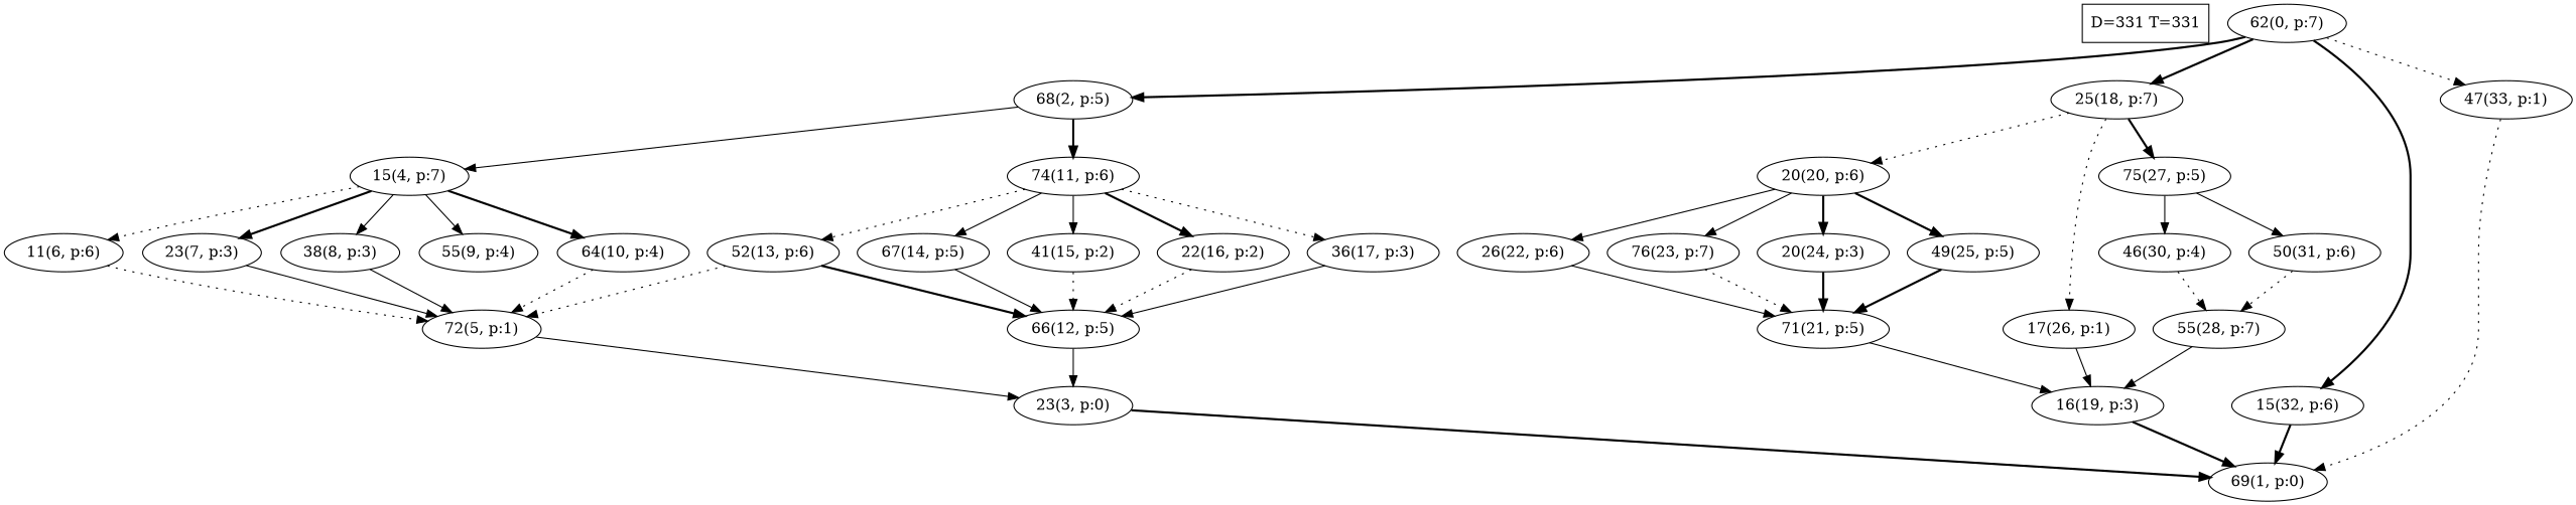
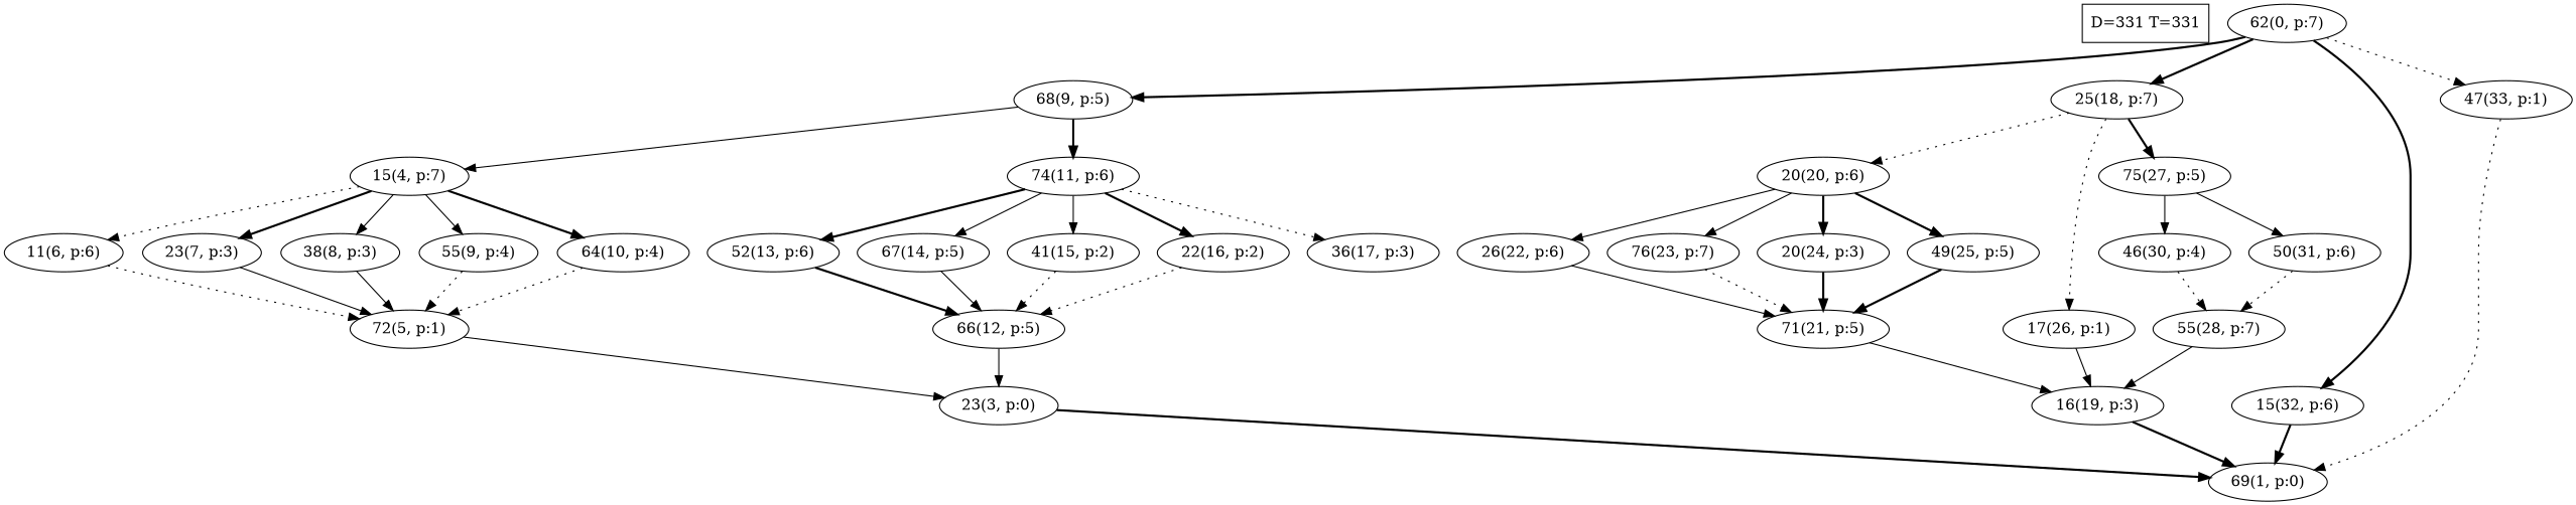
  digraph {
    edge [style=solid]
    n1 [label="D=331 T=331" shape=box]
    n2 [label="62(0, p:7)"]
-   n3 [label="68(2, p:5)"]
+   n3 [label="68(9, p:5)"]
    n4 [label="25(18, p:7)"]
    n5 [label="15(32, p:6)"]
    n6 [label="47(33, p:1)"]
    n7 [label="15(4, p:7)"]
    n8 [label="74(11, p:6)"]
    n9 [label="20(20, p:6)"]
    n10 [label="17(26, p:1)"]
    n11 [label="75(27, p:5)"]
    n12 [label="69(1, p:0)"]
    n13 [label="11(6, p:6)"]
    n14 [label="23(7, p:3)"]
    n15 [label="38(8, p:3)"]
    n16 [label="55(9, p:4)"]
    n17 [label="64(10, p:4)"]
    n18 [label="52(13, p:6)"]
    n19 [label="67(14, p:5)"]
    n20 [label="41(15, p:2)"]
    n21 [label="22(16, p:2)"]
    n22 [label="36(17, p:3)"]
    n23 [label="23(3, p:0)"]
    n24 [label="72(5, p:1)"]
    n25 [label="66(12, p:5)"]
    n26 [label="26(22, p:6)"]
    n27 [label="76(23, p:7)"]
    n28 [label="20(24, p:3)"]
    n29 [label="49(25, p:5)"]
    n30 [label="16(19, p:3)"]
    n31 [label="46(30, p:4)"]
    n32 [label="50(31, p:6)"]
    n33 [label="71(21, p:5)"]
    n34 [label="55(28, p:7)"]
    n2 -> n3 [style=bold]
    n2 -> n4 [style=bold]
    n2 -> n5 [style=bold]
    n2 -> n6 [style=dotted]
    n3 -> n7
    n3 -> n8 [style=bold]
    n4 -> n9 [style=dotted]
    n4 -> n10 [style=dotted]
    n4 -> n11 [style=bold]
    n5 -> n12 [style=bold]
    n6 -> n12 [style=dotted]
    n7 -> n13 [style=dotted]
    n7 -> n14 [style=bold]
    n7 -> n15
    n7 -> n16
    n7 -> n17 [style=bold]
-   n8 -> n18 [style=dotted]
+   n8 -> n18 [style=bold]
    n8 -> n19
    n8 -> n20
    n8 -> n21 [style=bold]
    n8 -> n22 [style=dotted]
    n9 -> n26
    n9 -> n27
    n9 -> n28 [style=bold]
    n9 -> n29 [style=bold]
    n10 -> n30
    n11 -> n31
    n11 -> n32
    n13 -> n24 [style=dotted]
    n14 -> n24
    n15 -> n24
-   n18 -> n24 [style=dotted]
+   n16 -> n24 [style=dotted]
    n17 -> n24 [style=dotted]
    n18 -> n25 [style=bold]
    n19 -> n25
    n20 -> n25 [style=dotted]
    n21 -> n25 [style=dotted]
-   n22 -> n25
    n23 -> n12 [style=bold]
    n24 -> n23
    n25 -> n23
    n26 -> n33
    n27 -> n33 [style=dotted]
    n28 -> n33 [style=bold]
    n29 -> n33 [style=bold]
    n30 -> n12 [style=bold]
    n31 -> n34 [style=dotted]
    n32 -> n34 [style=dotted]
    n33 -> n30
    n34 -> n30
  }
